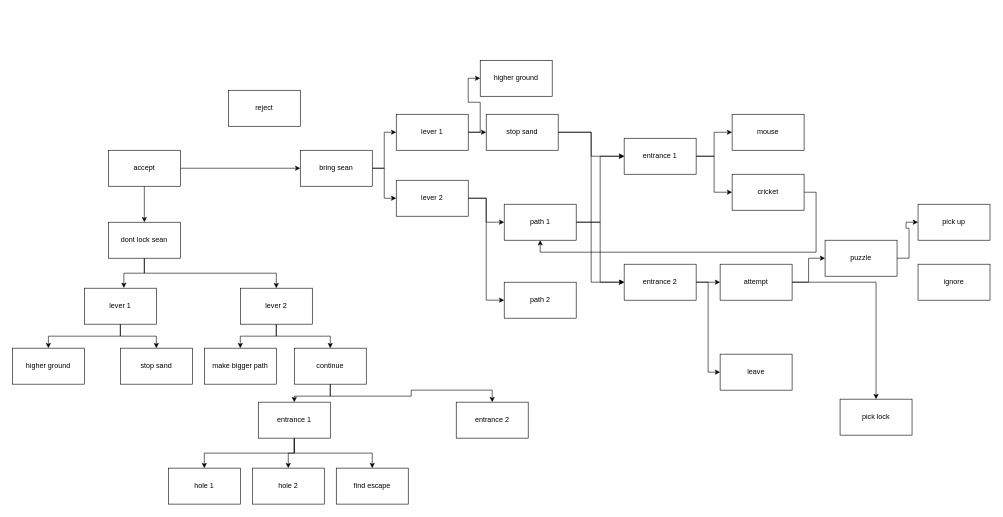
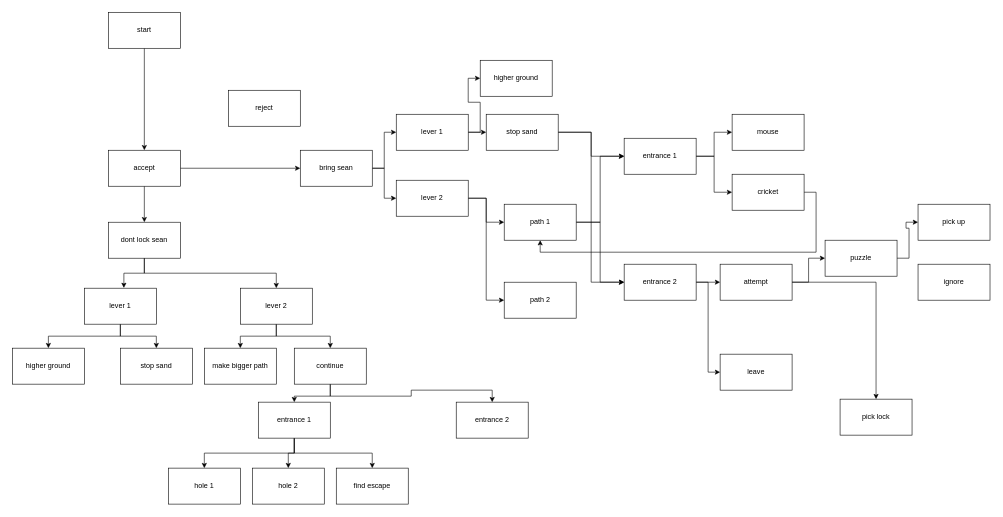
  <mxCell id="0" />
  <mxCell id="1" parent="0" />
+ <mxCell id="2" style="edgeStyle=orthogonalEdgeStyle;rounded=0;orthogonalLoop=1;jettySize=auto;html=1;exitX=0.5;exitY=1;exitDx=0;exitDy=0;entryX=0.5;entryY=0;entryDx=0;entryDy=0;" edge="1" parent="1" source="3" target="6"><mxGeometry relative="1" as="geometry" /></mxCell>
+ <mxCell id="3" value="start" style="rounded=0;whiteSpace=wrap;html=1;" vertex="1" parent="1"><mxGeometry x="180" y="20" width="120" height="60" as="geometry" /></mxCell>
  <mxCell id="4" style="edgeStyle=orthogonalEdgeStyle;rounded=0;orthogonalLoop=1;jettySize=auto;html=1;exitX=0.5;exitY=1;exitDx=0;exitDy=0;entryX=0.5;entryY=0;entryDx=0;entryDy=0;" edge="1" parent="1" source="6" target="12"><mxGeometry relative="1" as="geometry" /></mxCell>
  <mxCell id="5" style="edgeStyle=orthogonalEdgeStyle;rounded=0;orthogonalLoop=1;jettySize=auto;html=1;exitX=1;exitY=0.5;exitDx=0;exitDy=0;" edge="1" parent="1" source="6" target="10"><mxGeometry relative="1" as="geometry" /></mxCell>
  <mxCell id="6" value="accept" style="rounded=0;whiteSpace=wrap;html=1;" vertex="1" parent="1"><mxGeometry x="180" y="250" width="120" height="60" as="geometry" /></mxCell>
  <mxCell id="7" value="reject" style="rounded=0;whiteSpace=wrap;html=1;" vertex="1" parent="1"><mxGeometry x="380" y="150" width="120" height="60" as="geometry" /></mxCell>
  <mxCell id="8" style="edgeStyle=orthogonalEdgeStyle;rounded=0;orthogonalLoop=1;jettySize=auto;html=1;exitX=1;exitY=0.5;exitDx=0;exitDy=0;entryX=0;entryY=0.5;entryDx=0;entryDy=0;" edge="1" parent="1" source="10" target="36"><mxGeometry relative="1" as="geometry" /></mxCell>
  <mxCell id="9" style="edgeStyle=orthogonalEdgeStyle;rounded=0;orthogonalLoop=1;jettySize=auto;html=1;exitX=1;exitY=0.5;exitDx=0;exitDy=0;" edge="1" parent="1" source="10" target="39"><mxGeometry relative="1" as="geometry" /></mxCell>
  <mxCell id="10" value="bring sean" style="rounded=0;whiteSpace=wrap;html=1;" vertex="1" parent="1"><mxGeometry x="500" y="250" width="120" height="60" as="geometry" /></mxCell>
  <mxCell id="11" style="edgeStyle=orthogonalEdgeStyle;rounded=0;orthogonalLoop=1;jettySize=auto;html=1;exitX=0.5;exitY=1;exitDx=0;exitDy=0;entryX=0.5;entryY=0;entryDx=0;entryDy=0;" edge="1" parent="1" source="12" target="18"><mxGeometry relative="1" as="geometry" /></mxCell>
  <mxCell id="12" value="dont lock sean" style="rounded=0;whiteSpace=wrap;html=1;" vertex="1" parent="1"><mxGeometry x="180" y="370" width="120" height="60" as="geometry" /></mxCell>
  <mxCell id="13" style="edgeStyle=orthogonalEdgeStyle;rounded=0;orthogonalLoop=1;jettySize=auto;html=1;exitX=0.5;exitY=1;exitDx=0;exitDy=0;entryX=0.5;entryY=0;entryDx=0;entryDy=0;" edge="1" parent="1" source="15" target="20"><mxGeometry relative="1" as="geometry" /></mxCell>
  <mxCell id="14" style="edgeStyle=orthogonalEdgeStyle;rounded=0;orthogonalLoop=1;jettySize=auto;html=1;exitX=0.5;exitY=1;exitDx=0;exitDy=0;entryX=0.5;entryY=0;entryDx=0;entryDy=0;" edge="1" parent="1" source="15" target="21"><mxGeometry relative="1" as="geometry" /></mxCell>
  <mxCell id="15" value="lever 1" style="rounded=0;whiteSpace=wrap;html=1;" vertex="1" parent="1"><mxGeometry x="140" y="480" width="120" height="60" as="geometry" /></mxCell>
  <mxCell id="16" style="edgeStyle=orthogonalEdgeStyle;rounded=0;orthogonalLoop=1;jettySize=auto;html=1;exitX=0.5;exitY=1;exitDx=0;exitDy=0;entryX=0.5;entryY=0;entryDx=0;entryDy=0;" edge="1" parent="1" source="18" target="22"><mxGeometry relative="1" as="geometry" /></mxCell>
  <mxCell id="17" style="edgeStyle=orthogonalEdgeStyle;rounded=0;orthogonalLoop=1;jettySize=auto;html=1;exitX=0.5;exitY=1;exitDx=0;exitDy=0;entryX=0.5;entryY=0;entryDx=0;entryDy=0;" edge="1" parent="1" source="18" target="25"><mxGeometry relative="1" as="geometry" /></mxCell>
  <mxCell id="18" value="lever 2" style="rounded=0;whiteSpace=wrap;html=1;" vertex="1" parent="1"><mxGeometry x="400" y="480" width="120" height="60" as="geometry" /></mxCell>
  <mxCell id="19" style="edgeStyle=orthogonalEdgeStyle;rounded=0;orthogonalLoop=1;jettySize=auto;html=1;exitX=0.5;exitY=1;exitDx=0;exitDy=0;entryX=0.549;entryY=-0.007;entryDx=0;entryDy=0;entryPerimeter=0;" edge="1" parent="1" source="12" target="15"><mxGeometry relative="1" as="geometry" /></mxCell>
  <mxCell id="20" value="higher ground" style="rounded=0;whiteSpace=wrap;html=1;" vertex="1" parent="1"><mxGeometry x="20" y="580" width="120" height="60" as="geometry" /></mxCell>
  <mxCell id="21" value="stop sand" style="rounded=0;whiteSpace=wrap;html=1;" vertex="1" parent="1"><mxGeometry x="200" y="580" width="120" height="60" as="geometry" /></mxCell>
  <mxCell id="22" value="make bigger path" style="rounded=0;whiteSpace=wrap;html=1;" vertex="1" parent="1"><mxGeometry x="340" y="580" width="120" height="60" as="geometry" /></mxCell>
  <mxCell id="23" style="edgeStyle=orthogonalEdgeStyle;rounded=0;orthogonalLoop=1;jettySize=auto;html=1;exitX=0.5;exitY=1;exitDx=0;exitDy=0;entryX=0.5;entryY=0;entryDx=0;entryDy=0;" edge="1" parent="1" source="25" target="29"><mxGeometry relative="1" as="geometry" /></mxCell>
  <mxCell id="24" style="edgeStyle=orthogonalEdgeStyle;rounded=0;orthogonalLoop=1;jettySize=auto;html=1;exitX=0.5;exitY=1;exitDx=0;exitDy=0;" edge="1" parent="1" source="25" target="30"><mxGeometry relative="1" as="geometry" /></mxCell>
  <mxCell id="25" value="continue" style="rounded=0;whiteSpace=wrap;html=1;" vertex="1" parent="1"><mxGeometry x="490" y="580" width="120" height="60" as="geometry" /></mxCell>
  <mxCell id="26" style="edgeStyle=orthogonalEdgeStyle;rounded=0;orthogonalLoop=1;jettySize=auto;html=1;exitX=0.5;exitY=1;exitDx=0;exitDy=0;" edge="1" parent="1" source="29" target="31"><mxGeometry relative="1" as="geometry" /></mxCell>
  <mxCell id="27" style="edgeStyle=orthogonalEdgeStyle;rounded=0;orthogonalLoop=1;jettySize=auto;html=1;exitX=0.5;exitY=1;exitDx=0;exitDy=0;entryX=0.5;entryY=0;entryDx=0;entryDy=0;" edge="1" parent="1" source="29" target="32"><mxGeometry relative="1" as="geometry" /></mxCell>
  <mxCell id="28" style="edgeStyle=orthogonalEdgeStyle;rounded=0;orthogonalLoop=1;jettySize=auto;html=1;exitX=0.5;exitY=1;exitDx=0;exitDy=0;entryX=0.5;entryY=0;entryDx=0;entryDy=0;" edge="1" parent="1" source="29" target="33"><mxGeometry relative="1" as="geometry" /></mxCell>
  <mxCell id="29" value="entrance 1" style="rounded=0;whiteSpace=wrap;html=1;" vertex="1" parent="1"><mxGeometry x="430" y="670" width="120" height="60" as="geometry" /></mxCell>
  <mxCell id="30" value="entrance 2" style="rounded=0;whiteSpace=wrap;html=1;" vertex="1" parent="1"><mxGeometry x="760" y="670" width="120" height="60" as="geometry" /></mxCell>
  <mxCell id="31" value="hole 1" style="rounded=0;whiteSpace=wrap;html=1;" vertex="1" parent="1"><mxGeometry x="280" y="780" width="120" height="60" as="geometry" /></mxCell>
  <mxCell id="32" value="hole 2" style="rounded=0;whiteSpace=wrap;html=1;" vertex="1" parent="1"><mxGeometry x="420" y="780" width="120" height="60" as="geometry" /></mxCell>
  <mxCell id="33" value="find escape" style="rounded=0;whiteSpace=wrap;html=1;" vertex="1" parent="1"><mxGeometry x="560" y="780" width="120" height="60" as="geometry" /></mxCell>
  <mxCell id="34" style="edgeStyle=orthogonalEdgeStyle;rounded=0;orthogonalLoop=1;jettySize=auto;html=1;exitX=1;exitY=0.5;exitDx=0;exitDy=0;entryX=0;entryY=0.5;entryDx=0;entryDy=0;" edge="1" parent="1" source="36" target="40"><mxGeometry relative="1" as="geometry" /></mxCell>
  <mxCell id="35" style="edgeStyle=orthogonalEdgeStyle;rounded=0;orthogonalLoop=1;jettySize=auto;html=1;exitX=1;exitY=0.5;exitDx=0;exitDy=0;entryX=0;entryY=0.5;entryDx=0;entryDy=0;" edge="1" parent="1" source="36" target="43"><mxGeometry relative="1" as="geometry" /></mxCell>
  <mxCell id="36" value="lever 1" style="rounded=0;whiteSpace=wrap;html=1;" vertex="1" parent="1"><mxGeometry x="660" y="190" width="120" height="60" as="geometry" /></mxCell>
  <mxCell id="37" style="edgeStyle=orthogonalEdgeStyle;rounded=0;orthogonalLoop=1;jettySize=auto;html=1;exitX=1;exitY=0.5;exitDx=0;exitDy=0;" edge="1" parent="1" source="39" target="55"><mxGeometry relative="1" as="geometry" /></mxCell>
  <mxCell id="38" style="edgeStyle=orthogonalEdgeStyle;rounded=0;orthogonalLoop=1;jettySize=auto;html=1;exitX=1;exitY=0.5;exitDx=0;exitDy=0;entryX=0;entryY=0.5;entryDx=0;entryDy=0;" edge="1" parent="1" source="39" target="56"><mxGeometry relative="1" as="geometry" /></mxCell>
  <mxCell id="39" value="lever 2" style="rounded=0;whiteSpace=wrap;html=1;" vertex="1" parent="1"><mxGeometry x="660" y="300" width="120" height="60" as="geometry" /></mxCell>
  <mxCell id="40" value="higher ground" style="rounded=0;whiteSpace=wrap;html=1;" vertex="1" parent="1"><mxGeometry x="800" y="100" width="120" height="60" as="geometry" /></mxCell>
  <mxCell id="41" style="edgeStyle=orthogonalEdgeStyle;rounded=0;orthogonalLoop=1;jettySize=auto;html=1;exitX=1;exitY=0.5;exitDx=0;exitDy=0;entryX=0;entryY=0.5;entryDx=0;entryDy=0;" edge="1" parent="1" source="43" target="46"><mxGeometry relative="1" as="geometry" /></mxCell>
  <mxCell id="42" style="edgeStyle=orthogonalEdgeStyle;rounded=0;orthogonalLoop=1;jettySize=auto;html=1;exitX=1;exitY=0.5;exitDx=0;exitDy=0;entryX=0;entryY=0.5;entryDx=0;entryDy=0;" edge="1" parent="1" source="43" target="49"><mxGeometry relative="1" as="geometry" /></mxCell>
  <mxCell id="43" value="stop sand" style="rounded=0;whiteSpace=wrap;html=1;" vertex="1" parent="1"><mxGeometry x="810" y="190" width="120" height="60" as="geometry" /></mxCell>
  <mxCell id="44" style="edgeStyle=orthogonalEdgeStyle;rounded=0;orthogonalLoop=1;jettySize=auto;html=1;exitX=1;exitY=0.5;exitDx=0;exitDy=0;entryX=0;entryY=0.5;entryDx=0;entryDy=0;" edge="1" parent="1" source="46" target="50"><mxGeometry relative="1" as="geometry" /></mxCell>
  <mxCell id="45" style="edgeStyle=orthogonalEdgeStyle;rounded=0;orthogonalLoop=1;jettySize=auto;html=1;exitX=1;exitY=0.5;exitDx=0;exitDy=0;" edge="1" parent="1" source="46" target="52"><mxGeometry relative="1" as="geometry" /></mxCell>
  <mxCell id="46" value="entrance 1" style="rounded=0;whiteSpace=wrap;html=1;" vertex="1" parent="1"><mxGeometry x="1040" width="120" height="60" as="geometry" y="230" /></mxCell>
  <mxCell id="47" style="edgeStyle=orthogonalEdgeStyle;rounded=0;orthogonalLoop=1;jettySize=auto;html=1;exitX=1;exitY=0.5;exitDx=0;exitDy=0;entryX=0;entryY=0.5;entryDx=0;entryDy=0;" edge="1" parent="1" source="49" target="59"><mxGeometry relative="1" as="geometry" /></mxCell>
  <mxCell id="48" style="edgeStyle=orthogonalEdgeStyle;rounded=0;orthogonalLoop=1;jettySize=auto;html=1;exitX=1;exitY=0.5;exitDx=0;exitDy=0;entryX=0;entryY=0.5;entryDx=0;entryDy=0;" edge="1" parent="1" source="49" target="60"><mxGeometry relative="1" as="geometry" /></mxCell>
  <mxCell id="49" value="entrance 2" style="rounded=0;whiteSpace=wrap;html=1;" vertex="1" parent="1"><mxGeometry x="1040" y="440" width="120" height="60" as="geometry" /></mxCell>
  <mxCell id="50" value="mouse" style="rounded=0;whiteSpace=wrap;html=1;" vertex="1" parent="1"><mxGeometry x="1220" y="190" width="120" height="60" as="geometry" /></mxCell>
  <mxCell id="51" style="edgeStyle=orthogonalEdgeStyle;rounded=0;orthogonalLoop=1;jettySize=auto;html=1;exitX=1;exitY=0.5;exitDx=0;exitDy=0;entryX=0.5;entryY=1;entryDx=0;entryDy=0;" edge="1" parent="1" source="52" target="55"><mxGeometry relative="1" as="geometry" /></mxCell>
  <mxCell id="52" value="cricket" style="rounded=0;whiteSpace=wrap;html=1;" vertex="1" parent="1"><mxGeometry x="1220" y="290" width="120" height="60" as="geometry" /></mxCell>
  <mxCell id="53" style="edgeStyle=orthogonalEdgeStyle;rounded=0;orthogonalLoop=1;jettySize=auto;html=1;exitX=1;exitY=0.5;exitDx=0;exitDy=0;entryX=0;entryY=0.5;entryDx=0;entryDy=0;" edge="1" parent="1" source="55" target="46"><mxGeometry relative="1" as="geometry" /></mxCell>
  <mxCell id="54" style="edgeStyle=orthogonalEdgeStyle;rounded=0;orthogonalLoop=1;jettySize=auto;html=1;exitX=1;exitY=0.5;exitDx=0;exitDy=0;entryX=0;entryY=0.5;entryDx=0;entryDy=0;" edge="1" parent="1" source="55" target="49"><mxGeometry relative="1" as="geometry" /></mxCell>
  <mxCell id="55" value="path 1" style="rounded=0;whiteSpace=wrap;html=1;" vertex="1" parent="1"><mxGeometry x="840" y="340" width="120" height="60" as="geometry" /></mxCell>
  <mxCell id="56" value="path 2" style="rounded=0;whiteSpace=wrap;html=1;" vertex="1" parent="1"><mxGeometry x="840" y="470" width="120" height="60" as="geometry" /></mxCell>
  <mxCell id="57" style="edgeStyle=orthogonalEdgeStyle;rounded=0;orthogonalLoop=1;jettySize=auto;html=1;exitX=1;exitY=0.5;exitDx=0;exitDy=0;" edge="1" parent="1" source="59" target="62"><mxGeometry relative="1" as="geometry" /></mxCell>
  <mxCell id="58" style="edgeStyle=orthogonalEdgeStyle;rounded=0;orthogonalLoop=1;jettySize=auto;html=1;exitX=1;exitY=0.5;exitDx=0;exitDy=0;" edge="1" parent="1" source="59" target="63"><mxGeometry relative="1" as="geometry" /></mxCell>
  <mxCell id="59" value="attempt" style="rounded=0;whiteSpace=wrap;html=1;" vertex="1" parent="1"><mxGeometry x="1200" y="440" width="120" height="60" as="geometry" /></mxCell>
  <mxCell id="60" value="leave" style="rounded=0;whiteSpace=wrap;html=1;" vertex="1" parent="1"><mxGeometry x="1200" y="590" width="120" height="60" as="geometry" /></mxCell>
  <mxCell id="61" style="edgeStyle=orthogonalEdgeStyle;rounded=0;orthogonalLoop=1;jettySize=auto;html=1;exitX=1;exitY=0.5;exitDx=0;exitDy=0;entryX=0;entryY=0.5;entryDx=0;entryDy=0;" edge="1" parent="1" source="62" target="64"><mxGeometry relative="1" as="geometry" /></mxCell>
  <mxCell id="62" value="puzzle" style="rounded=0;whiteSpace=wrap;html=1;" vertex="1" parent="1"><mxGeometry x="1375" y="400" width="120" height="60" as="geometry" /></mxCell>
  <mxCell id="63" value="pick lock" style="rounded=0;whiteSpace=wrap;html=1;" vertex="1" parent="1"><mxGeometry x="1400" y="665" width="120" height="60" as="geometry" /></mxCell>
  <mxCell id="64" value="pick up" style="rounded=0;whiteSpace=wrap;html=1;" vertex="1" parent="1"><mxGeometry x="1530" y="340" width="120" height="60" as="geometry" /></mxCell>
  <mxCell id="65" value="ignore" style="rounded=0;whiteSpace=wrap;html=1;" vertex="1" parent="1"><mxGeometry x="1530" y="440" width="120" height="60" as="geometry" /></mxCell>
